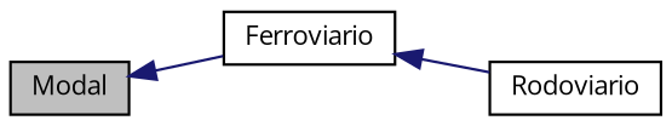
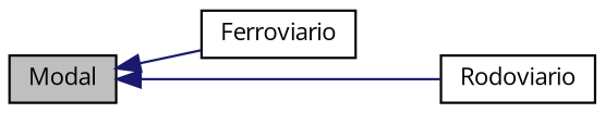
  digraph {
    fontname="Open Sans"
    rankdir=LR
    node [color=black fillcolor=white fontname="Open Sans" fontsize=10 shape=record style=filled]
    edge [color=midnightblue dir=back fontname="Open Sans" fontsize=10 labelfontname=Helvetica labelfontsize=10 style=solid]
    n1 [fillcolor=grey75 fontcolor=black height=0.2 label=Modal width=0.4]
    n2 [height=0.2 label=Ferroviario width=0.4]
    n3 [height=0.2 label=Rodoviario width=0.4]
    n1 -> n2
-   n2 -> n3
+   n1 -> n3
  }
